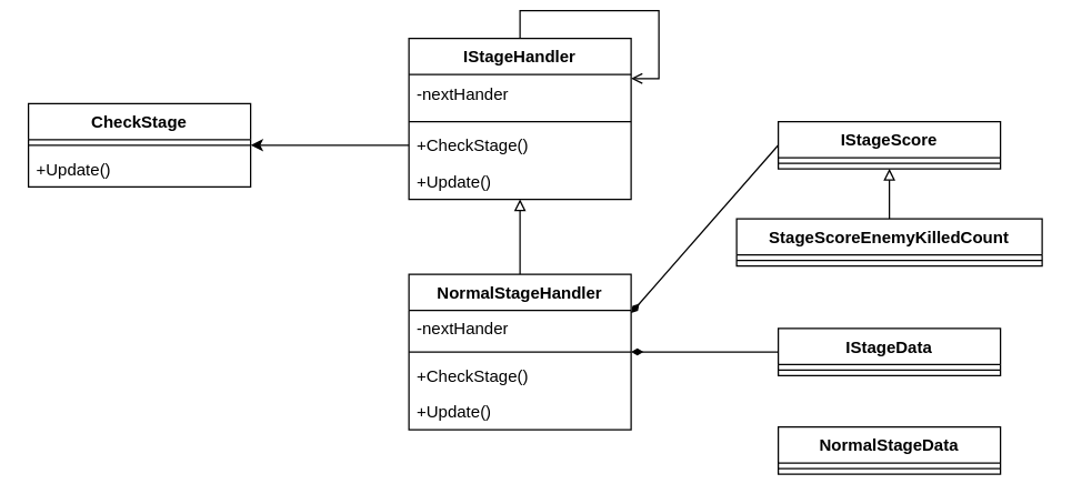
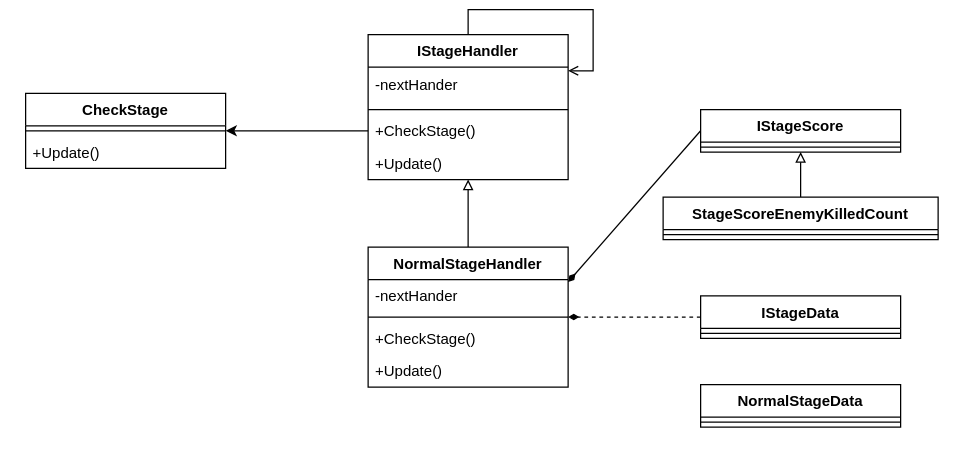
  <mxCell id="0" />
  <mxCell id="1" parent="0" />
  <mxCell id="2" value="IStageHandler" style="swimlane;fontStyle=1;align=center;verticalAlign=top;childLayout=stackLayout;horizontal=1;startSize=26;horizontalStack=0;resizeParent=1;resizeParentMax=0;resizeLast=0;collapsible=1;marginBottom=0;whiteSpace=wrap;html=1;" vertex="1" parent="1"><mxGeometry x="294" y="20" width="160" height="116" as="geometry" /></mxCell>
  <mxCell id="3" value="-nextHander" style="text;html=1;strokeColor=none;fillColor=none;align=left;verticalAlign=middle;whiteSpace=wrap;rounded=0;spacingLeft=4;spacingRight=4;" vertex="1" parent="2"><mxGeometry y="26" width="160" height="30" as="geometry" /></mxCell>
  <mxCell id="4" value="" style="line;strokeWidth=1;fillColor=none;align=left;verticalAlign=middle;spacingTop=-1;spacingLeft=3;spacingRight=3;rotatable=0;labelPosition=right;points=[];portConstraint=eastwest;strokeColor=inherit;" vertex="1" parent="2"><mxGeometry y="56" width="160" height="8" as="geometry" /></mxCell>
  <mxCell id="5" value="+CheckStage()" style="text;strokeColor=none;fillColor=none;align=left;verticalAlign=top;spacingLeft=4;spacingRight=4;overflow=hidden;rotatable=0;points=[[0,0.5],[1,0.5]];portConstraint=eastwest;whiteSpace=wrap;html=1;" vertex="1" parent="2"><mxGeometry y="64" width="160" height="26" as="geometry" /></mxCell>
  <mxCell id="6" value="+Update()" style="text;strokeColor=none;fillColor=none;align=left;verticalAlign=top;spacingLeft=4;spacingRight=4;overflow=hidden;rotatable=0;points=[[0,0.5],[1,0.5]];portConstraint=eastwest;whiteSpace=wrap;html=1;" vertex="1" parent="2"><mxGeometry y="90" width="160" height="26" as="geometry" /></mxCell>
  <mxCell id="7" style="edgeStyle=orthogonalEdgeStyle;rounded=0;orthogonalLoop=1;jettySize=auto;html=1;exitX=0.5;exitY=0;exitDx=0;exitDy=0;entryX=1;entryY=0.25;entryDx=0;entryDy=0;endArrow=open;endFill=0;" edge="1" parent="1" source="2" target="2"><mxGeometry relative="1" as="geometry" /></mxCell>
  <mxCell id="8" style="edgeStyle=none;rounded=0;orthogonalLoop=1;jettySize=auto;html=1;exitX=0.5;exitY=0;exitDx=0;exitDy=0;endArrow=block;endFill=0;" edge="1" parent="1" source="9" target="2"><mxGeometry relative="1" as="geometry" /></mxCell>
  <mxCell id="9" value="NormalStageHandler" style="swimlane;fontStyle=1;align=center;verticalAlign=top;childLayout=stackLayout;horizontal=1;startSize=26;horizontalStack=0;resizeParent=1;resizeParentMax=0;resizeLast=0;collapsible=1;marginBottom=0;whiteSpace=wrap;html=1;" vertex="1" parent="1"><mxGeometry x="294" y="190" width="160" height="112" as="geometry" /></mxCell>
  <mxCell id="10" value="-nextHander" style="text;strokeColor=none;fillColor=none;align=left;verticalAlign=top;spacingLeft=4;spacingRight=4;overflow=hidden;rotatable=0;points=[[0,0.5],[1,0.5]];portConstraint=eastwest;whiteSpace=wrap;html=1;" vertex="1" parent="9"><mxGeometry y="26" width="160" height="26" as="geometry" /></mxCell>
  <mxCell id="11" value="" style="line;strokeWidth=1;fillColor=none;align=left;verticalAlign=middle;spacingTop=-1;spacingLeft=3;spacingRight=3;rotatable=0;labelPosition=right;points=[];portConstraint=eastwest;strokeColor=inherit;" vertex="1" parent="9"><mxGeometry y="52" width="160" height="8" as="geometry" /></mxCell>
  <mxCell id="12" value="+CheckStage()" style="text;strokeColor=none;fillColor=none;align=left;verticalAlign=top;spacingLeft=4;spacingRight=4;overflow=hidden;rotatable=0;points=[[0,0.5],[1,0.5]];portConstraint=eastwest;whiteSpace=wrap;html=1;" vertex="1" parent="9"><mxGeometry y="60" width="160" height="26" as="geometry" /></mxCell>
  <mxCell id="13" value="+Update()" style="text;strokeColor=none;fillColor=none;align=left;verticalAlign=top;spacingLeft=4;spacingRight=4;overflow=hidden;rotatable=0;points=[[0,0.5],[1,0.5]];portConstraint=eastwest;whiteSpace=wrap;html=1;" vertex="1" parent="9"><mxGeometry y="86" width="160" height="26" as="geometry" /></mxCell>
  <mxCell id="14" value="CheckStage" style="swimlane;fontStyle=1;align=center;verticalAlign=top;childLayout=stackLayout;horizontal=1;startSize=26;horizontalStack=0;resizeParent=1;resizeParentMax=0;resizeLast=0;collapsible=1;marginBottom=0;whiteSpace=wrap;html=1;" vertex="1" parent="1"><mxGeometry x="20" y="67" width="160" height="60" as="geometry" /></mxCell>
  <mxCell id="15" value="" style="line;strokeWidth=1;fillColor=none;align=left;verticalAlign=middle;spacingTop=-1;spacingLeft=3;spacingRight=3;rotatable=0;labelPosition=right;points=[];portConstraint=eastwest;strokeColor=inherit;" vertex="1" parent="14"><mxGeometry y="26" width="160" height="8" as="geometry" /></mxCell>
  <mxCell id="16" value="+Update()" style="text;strokeColor=none;fillColor=none;align=left;verticalAlign=top;spacingLeft=4;spacingRight=4;overflow=hidden;rotatable=0;points=[[0,0.5],[1,0.5]];portConstraint=eastwest;whiteSpace=wrap;html=1;" vertex="1" parent="14"><mxGeometry y="34" width="160" height="26" as="geometry" /></mxCell>
  <mxCell id="17" style="edgeStyle=none;rounded=0;orthogonalLoop=1;jettySize=auto;html=1;exitX=0;exitY=0.5;exitDx=0;exitDy=0;entryX=1;entryY=0.25;entryDx=0;entryDy=0;endArrow=diamondThin;endFill=1;" edge="1" parent="1" source="18" target="9"><mxGeometry relative="1" as="geometry" /></mxCell>
  <mxCell id="18" value="IStageScore" style="swimlane;fontStyle=1;align=center;verticalAlign=top;childLayout=stackLayout;horizontal=1;startSize=26;horizontalStack=0;resizeParent=1;resizeParentMax=0;resizeLast=0;collapsible=1;marginBottom=0;whiteSpace=wrap;html=1;" vertex="1" parent="1"><mxGeometry x="560" y="80" width="160" height="34" as="geometry" /></mxCell>
  <mxCell id="19" value="" style="line;strokeWidth=1;fillColor=none;align=left;verticalAlign=middle;spacingTop=-1;spacingLeft=3;spacingRight=3;rotatable=0;labelPosition=right;points=[];portConstraint=eastwest;strokeColor=inherit;" vertex="1" parent="18"><mxGeometry y="26" width="160" height="8" as="geometry" /></mxCell>
  <mxCell id="20" style="edgeStyle=none;rounded=0;orthogonalLoop=1;jettySize=auto;html=1;exitX=0.5;exitY=0;exitDx=0;exitDy=0;endArrow=block;endFill=0;" edge="1" parent="1" source="21" target="18"><mxGeometry relative="1" as="geometry" /></mxCell>
  <mxCell id="21" value="StageScoreEnemyKilledCount" style="swimlane;fontStyle=1;align=center;verticalAlign=top;childLayout=stackLayout;horizontal=1;startSize=26;horizontalStack=0;resizeParent=1;resizeParentMax=0;resizeLast=0;collapsible=1;marginBottom=0;whiteSpace=wrap;html=1;" vertex="1" parent="1"><mxGeometry x="530" y="150" width="220" height="34" as="geometry" /></mxCell>
  <mxCell id="22" value="" style="line;strokeWidth=1;fillColor=none;align=left;verticalAlign=middle;spacingTop=-1;spacingLeft=3;spacingRight=3;rotatable=0;labelPosition=right;points=[];portConstraint=eastwest;strokeColor=inherit;" vertex="1" parent="21"><mxGeometry y="26" width="220" height="8" as="geometry" /></mxCell>
- <mxCell id="23" style="edgeStyle=none;rounded=0;orthogonalLoop=1;jettySize=auto;html=1;exitX=0;exitY=0.5;exitDx=0;exitDy=0;endArrow=diamondThin;endFill=1;" edge="1" parent="1" source="24" target="9"><mxGeometry relative="1" as="geometry" /></mxCell>
+ <mxCell id="23" style="edgeStyle=none;rounded=0;orthogonalLoop=1;jettySize=auto;html=1;exitX=0;exitY=0.5;exitDx=0;exitDy=0;endArrow=diamondThin;endFill=1;dashed=1;" edge="1" parent="1" source="24" target="9"><mxGeometry relative="1" as="geometry" /></mxCell>
  <mxCell id="24" value="IStageData" style="swimlane;fontStyle=1;align=center;verticalAlign=top;childLayout=stackLayout;horizontal=1;startSize=26;horizontalStack=0;resizeParent=1;resizeParentMax=0;resizeLast=0;collapsible=1;marginBottom=0;whiteSpace=wrap;html=1;" vertex="1" parent="1"><mxGeometry x="560" y="229" width="160" height="34" as="geometry" /></mxCell>
  <mxCell id="25" value="" style="line;strokeWidth=1;fillColor=none;align=left;verticalAlign=middle;spacingTop=-1;spacingLeft=3;spacingRight=3;rotatable=0;labelPosition=right;points=[];portConstraint=eastwest;strokeColor=inherit;" vertex="1" parent="24"><mxGeometry y="26" width="160" height="8" as="geometry" /></mxCell>
  <mxCell id="26" value="NormalStageData" style="swimlane;fontStyle=1;align=center;verticalAlign=top;childLayout=stackLayout;horizontal=1;startSize=26;horizontalStack=0;resizeParent=1;resizeParentMax=0;resizeLast=0;collapsible=1;marginBottom=0;whiteSpace=wrap;html=1;" vertex="1" parent="1"><mxGeometry x="560" y="300" width="160" height="34" as="geometry" /></mxCell>
  <mxCell id="27" value="" style="line;strokeWidth=1;fillColor=none;align=left;verticalAlign=middle;spacingTop=-1;spacingLeft=3;spacingRight=3;rotatable=0;labelPosition=right;points=[];portConstraint=eastwest;strokeColor=inherit;" vertex="1" parent="26"><mxGeometry y="26" width="160" height="8" as="geometry" /></mxCell>
  <mxCell id="28" style="edgeStyle=none;rounded=0;orthogonalLoop=1;jettySize=auto;html=1;exitX=0;exitY=0.5;exitDx=0;exitDy=0;" edge="1" parent="1" source="5" target="14"><mxGeometry relative="1" as="geometry" /></mxCell>
